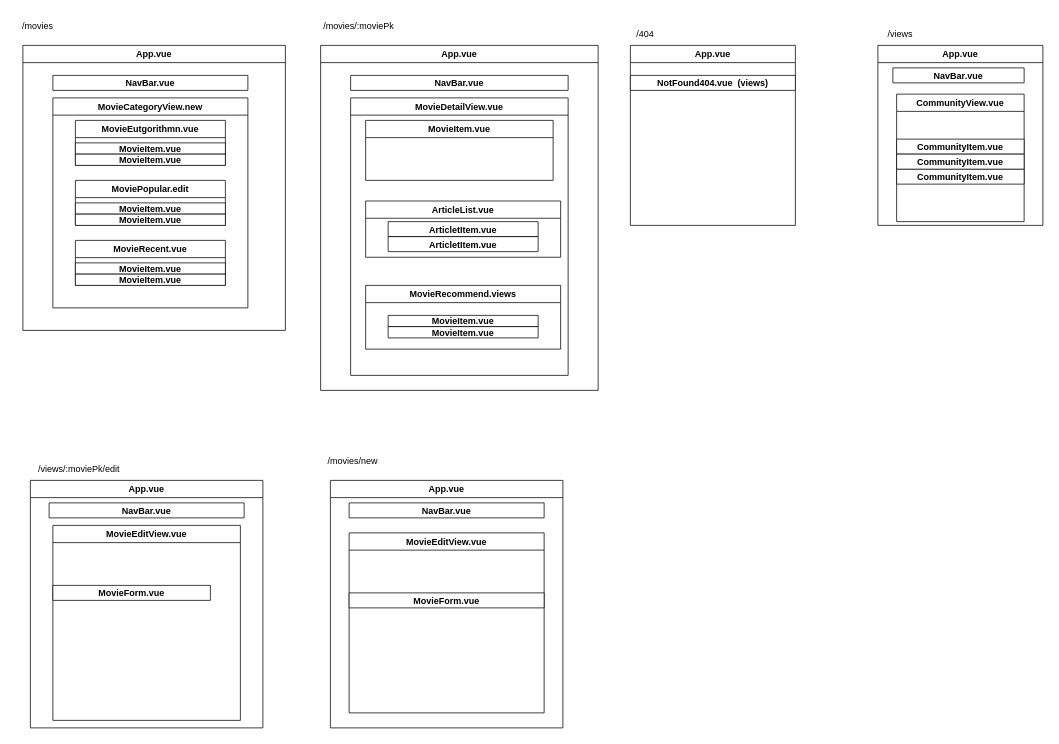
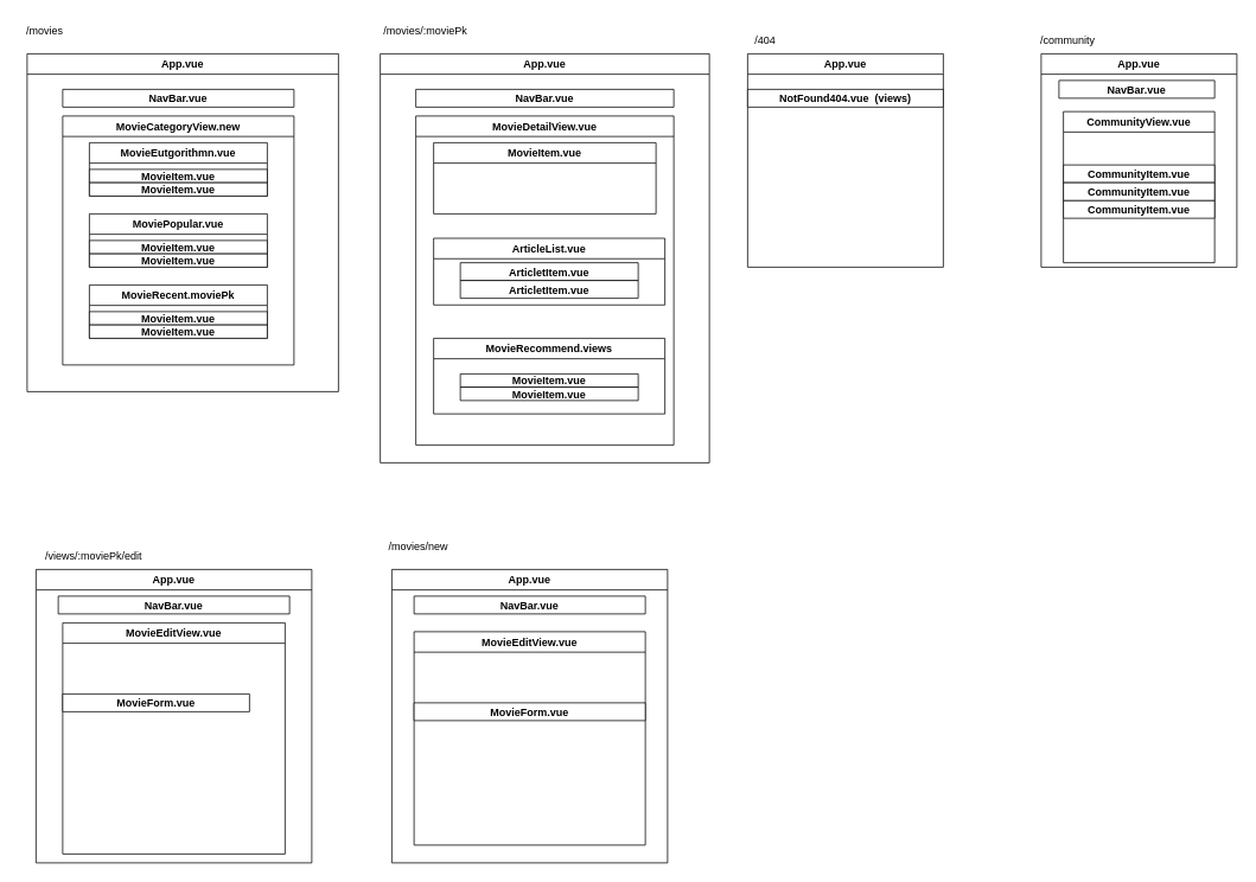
  <mxCell id="0" />
  <mxCell id="1" parent="0" />
  <mxCell id="2" value="App.vue" style="swimlane;" vertex="1" parent="1"><mxGeometry x="30" y="60" width="350" height="380" as="geometry" /></mxCell>
  <mxCell id="3" value="NavBar.vue" style="swimlane;" vertex="1" parent="2"><mxGeometry x="40" y="40" width="260" height="20" as="geometry" /></mxCell>
  <mxCell id="4" value="MovieCategoryView.new" style="swimlane;" vertex="1" parent="2"><mxGeometry x="40" y="70" width="260" height="280" as="geometry" /></mxCell>
  <mxCell id="5" value="MovieEutgorithmn.vue" style="swimlane;startSize=23;" vertex="1" parent="4"><mxGeometry x="30" y="30" width="200" height="60" as="geometry" /></mxCell>
  <mxCell id="6" value="MovieItem.vue" style="swimlane;startSize=23;" vertex="1" parent="5"><mxGeometry y="30" width="200" height="15" as="geometry" /></mxCell>
  <mxCell id="7" value="MovieItem.vue" style="swimlane;startSize=23;" vertex="1" parent="5"><mxGeometry y="45" width="200" height="15" as="geometry" /></mxCell>
- <mxCell id="8" value="MoviePopular.edit" style="swimlane;startSize=23;" vertex="1" parent="4"><mxGeometry x="30" y="110" width="200" height="60" as="geometry" /></mxCell>
+ <mxCell id="8" value="MoviePopular.vue" style="swimlane;startSize=23;" vertex="1" parent="4"><mxGeometry x="30" y="110" width="200" height="60" as="geometry" /></mxCell>
  <mxCell id="9" value="MovieItem.vue" style="swimlane;startSize=23;" vertex="1" parent="8"><mxGeometry y="30" width="200" height="15" as="geometry" /></mxCell>
  <mxCell id="10" value="MovieItem.vue" style="swimlane;startSize=23;" vertex="1" parent="8"><mxGeometry y="45" width="200" height="15" as="geometry" /></mxCell>
- <mxCell id="11" value="MovieRecent.vue" style="swimlane;startSize=23;" vertex="1" parent="4"><mxGeometry x="30" y="190" width="200" height="60" as="geometry" /></mxCell>
+ <mxCell id="11" value="MovieRecent.moviePk" style="swimlane;startSize=23;" vertex="1" parent="4"><mxGeometry x="30" y="190" width="200" height="60" as="geometry" /></mxCell>
  <mxCell id="12" value="MovieItem.vue" style="swimlane;startSize=23;" vertex="1" parent="11"><mxGeometry y="30" width="200" height="15" as="geometry" /></mxCell>
  <mxCell id="13" value="MovieItem.vue" style="swimlane;startSize=23;" vertex="1" parent="11"><mxGeometry y="45" width="200" height="15" as="geometry" /></mxCell>
  <mxCell id="14" value="/movies" style="text;html=1;strokeColor=none;fillColor=none;align=center;verticalAlign=middle;whiteSpace=wrap;rounded=0;" vertex="1" parent="1"><mxGeometry x="20" y="20" width="60" height="30" as="geometry" /></mxCell>
  <mxCell id="15" value="App.vue" style="swimlane;" vertex="1" parent="1"><mxGeometry x="427" y="60" width="370" height="460" as="geometry" /></mxCell>
  <mxCell id="16" value="NavBar.vue" style="swimlane;" vertex="1" parent="15"><mxGeometry x="40" y="40" width="290" height="20" as="geometry" /></mxCell>
  <mxCell id="17" value="MovieItem.vue" style="swimlane;startSize=23;" vertex="1" parent="15"><mxGeometry x="60" y="100" width="250" height="80" as="geometry" /></mxCell>
  <mxCell id="18" value="ArticleList.vue" style="swimlane;startSize=23;" vertex="1" parent="15"><mxGeometry x="60" y="207.5" width="260" height="75" as="geometry" /></mxCell>
  <mxCell id="19" value="MovieDetailView.vue" style="swimlane;" vertex="1" parent="15"><mxGeometry x="40" y="70" width="290" height="370" as="geometry" /></mxCell>
  <mxCell id="20" value="MovieRecommend.views" style="swimlane;" vertex="1" parent="19"><mxGeometry x="20" y="250" width="260" height="85" as="geometry" /></mxCell>
  <mxCell id="21" value="MovieItem.vue" style="swimlane;startSize=23;" vertex="1" parent="20"><mxGeometry x="30" y="40" width="200" height="15" as="geometry" /></mxCell>
  <mxCell id="22" value="MovieItem.vue" style="swimlane;startSize=23;" vertex="1" parent="20"><mxGeometry x="30" y="55" width="200" height="15" as="geometry" /></mxCell>
  <mxCell id="23" value="ArticletItem.vue" style="swimlane;startSize=23;" vertex="1" parent="19"><mxGeometry x="50" y="165" width="200" height="20" as="geometry" /></mxCell>
  <mxCell id="24" value="ArticletItem.vue" style="swimlane;startSize=23;" vertex="1" parent="19"><mxGeometry x="50" y="185" width="200" height="20" as="geometry" /></mxCell>
  <mxCell id="25" value="/movies/:moviePk" style="text;html=1;strokeColor=none;fillColor=none;align=center;verticalAlign=middle;whiteSpace=wrap;rounded=0;" vertex="1" parent="1"><mxGeometry x="425" y="20" width="106" height="30" as="geometry" /></mxCell>
  <mxCell id="26" value="App.vue" style="swimlane;" vertex="1" parent="1"><mxGeometry x="40" y="640" width="310" height="330" as="geometry" /></mxCell>
  <mxCell id="27" value="MovieEditView.vue" style="swimlane;" vertex="1" parent="26"><mxGeometry x="30" y="60" width="250" height="260" as="geometry" /></mxCell>
  <mxCell id="28" value="MovieForm.vue" style="swimlane;" vertex="1" parent="27"><mxGeometry y="80" width="210" height="20" as="geometry" /></mxCell>
  <mxCell id="29" value="NavBar.vue" style="swimlane;" vertex="1" parent="26"><mxGeometry x="25" y="30" width="260" height="20" as="geometry" /></mxCell>
  <mxCell id="30" value="/views/:moviePk/edit" style="text;html=1;strokeColor=none;fillColor=none;align=center;verticalAlign=middle;whiteSpace=wrap;rounded=0;" vertex="1" parent="1"><mxGeometry x="40" y="610" width="130" height="30" as="geometry" /></mxCell>
  <mxCell id="31" value="App.vue" style="swimlane;" vertex="1" parent="1"><mxGeometry x="440" y="640" width="310" height="330" as="geometry" /></mxCell>
  <mxCell id="32" value="MovieEditView.vue" style="swimlane;" vertex="1" parent="31"><mxGeometry x="25" y="70" width="260" height="240" as="geometry" /></mxCell>
  <mxCell id="33" value="MovieForm.vue" style="swimlane;" vertex="1" parent="32"><mxGeometry y="80" width="260" height="20" as="geometry" /></mxCell>
  <mxCell id="34" value="NavBar.vue" style="swimlane;" vertex="1" parent="31"><mxGeometry x="25" y="30" width="260" height="20" as="geometry" /></mxCell>
  <mxCell id="35" value="/movies/new" style="text;html=1;strokeColor=none;fillColor=none;align=center;verticalAlign=middle;whiteSpace=wrap;rounded=0;" vertex="1" parent="1"><mxGeometry x="425" y="600" width="90" height="30" as="geometry" /></mxCell>
  <mxCell id="36" value="App.vue" style="swimlane;" vertex="1" parent="1"><mxGeometry x="840" y="60" width="220" height="240" as="geometry" /></mxCell>
  <mxCell id="37" value="NotFound404.vue  (views)" style="swimlane;" vertex="1" parent="36"><mxGeometry y="40" width="220" height="20" as="geometry" /></mxCell>
  <mxCell id="38" value="/404" style="text;html=1;strokeColor=none;fillColor=none;align=center;verticalAlign=middle;whiteSpace=wrap;rounded=0;" vertex="1" parent="1"><mxGeometry x="840" y="30" width="40" height="30" as="geometry" /></mxCell>
  <mxCell id="39" value="App.vue" style="swimlane;" vertex="1" parent="1"><mxGeometry x="1170" y="60" width="220" height="240" as="geometry" /></mxCell>
  <mxCell id="40" value="CommunityView.vue" style="swimlane;startSize=23;" vertex="1" parent="39"><mxGeometry x="25" y="65" width="170" height="170" as="geometry" /></mxCell>
  <mxCell id="41" value="CommunityItem.vue" style="swimlane;" vertex="1" parent="40"><mxGeometry y="60" width="170" height="20" as="geometry" /></mxCell>
  <mxCell id="42" value="CommunityItem.vue" style="swimlane;" vertex="1" parent="40"><mxGeometry y="100" width="170" height="20" as="geometry" /></mxCell>
  <mxCell id="43" value="CommunityItem.vue" style="swimlane;" vertex="1" parent="40"><mxGeometry y="80" width="170" height="20" as="geometry" /></mxCell>
  <mxCell id="44" value="NavBar.vue" style="swimlane;" vertex="1" parent="39"><mxGeometry x="20" y="30" width="175" height="20" as="geometry" /></mxCell>
- <mxCell id="45" value="/views" style="text;html=1;strokeColor=none;fillColor=none;align=center;verticalAlign=middle;whiteSpace=wrap;rounded=0;" vertex="1" parent="1"><mxGeometry x="1160" y="30" width="80" height="30" as="geometry" /></mxCell>
+ <mxCell id="45" value="/community" style="text;html=1;strokeColor=none;fillColor=none;align=center;verticalAlign=middle;whiteSpace=wrap;rounded=0;" vertex="1" parent="1"><mxGeometry x="1160" y="30" width="80" height="30" as="geometry" /></mxCell>
